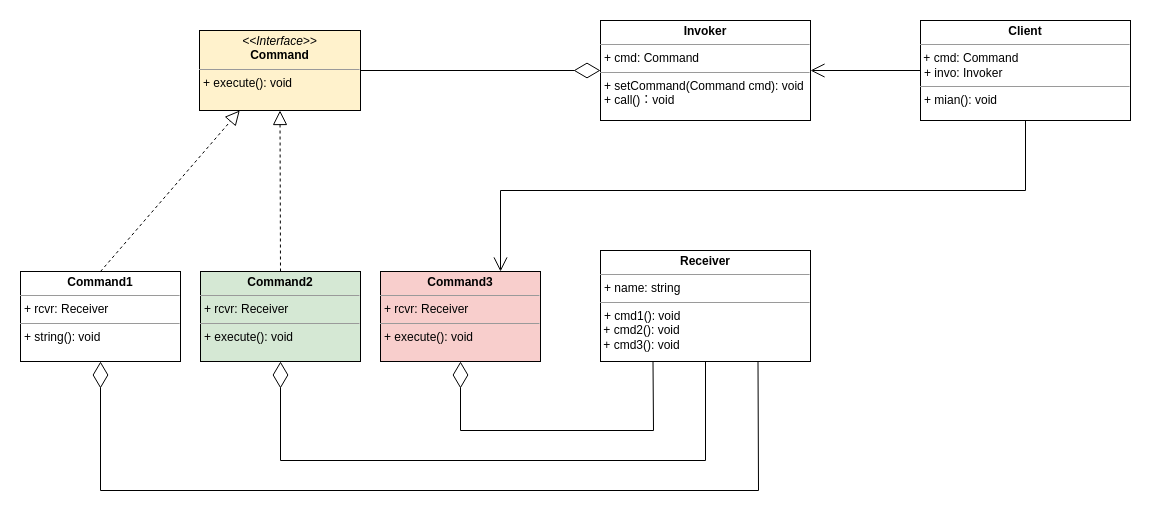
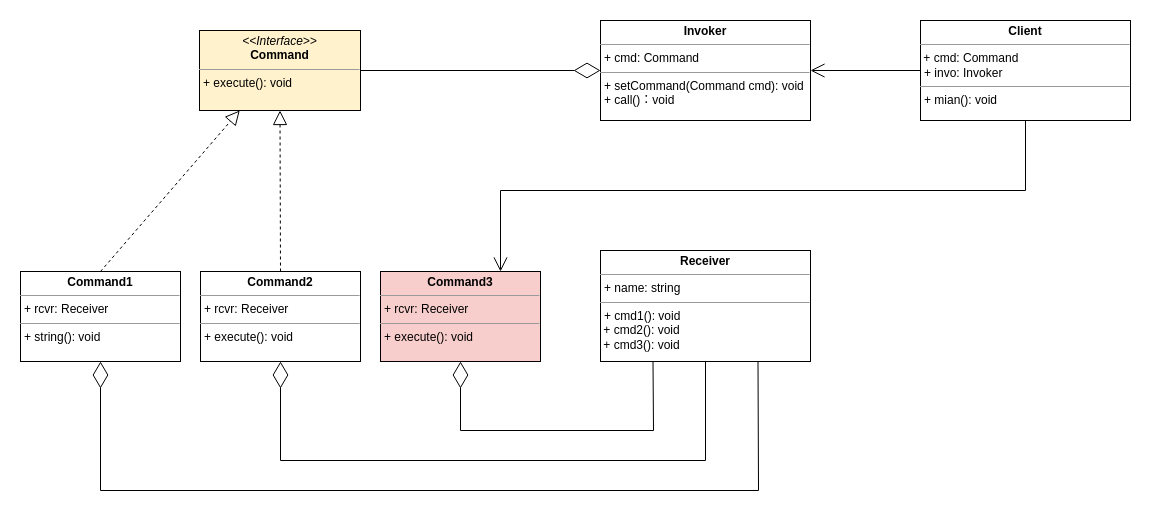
  <mxCell id="0" />
  <mxCell id="1" parent="0" />
  <mxCell id="2" value="&lt;p style=&quot;margin: 0px ; margin-top: 4px ; text-align: center&quot;&gt;&lt;i&gt;&amp;lt;&amp;lt;Interface&amp;gt;&amp;gt;&lt;/i&gt;&lt;br&gt;&lt;b&gt;Command&lt;/b&gt;&lt;/p&gt;&lt;hr size=&quot;1&quot;&gt;&lt;p style=&quot;margin: 0px ; margin-left: 4px&quot;&gt;+ execute(): void&lt;br&gt;&lt;/p&gt;" style="verticalAlign=top;align=left;overflow=fill;fontSize=12;fontFamily=Helvetica;html=1;fillColor=#fff2cc;" vertex="1" parent="1"><mxGeometry x="199" y="30" width="161" height="80" as="geometry" /></mxCell>
  <mxCell id="3" value="&lt;p style=&quot;margin: 0px ; margin-top: 4px ; text-align: center&quot;&gt;&lt;b&gt;Command3&lt;/b&gt;&lt;/p&gt;&lt;hr size=&quot;1&quot;&gt;&lt;p style=&quot;margin: 0px ; margin-left: 4px&quot;&gt;+ rcvr: Receiver&lt;/p&gt;&lt;hr size=&quot;1&quot;&gt;&lt;p style=&quot;margin: 0px ; margin-left: 4px&quot;&gt;+ execute(): void&lt;br&gt;&lt;/p&gt;" style="verticalAlign=top;align=left;overflow=fill;fontSize=12;fontFamily=Helvetica;html=1;fillColor=#f8cecc;" vertex="1" parent="1"><mxGeometry x="380" y="271" width="160" height="90" as="geometry" /></mxCell>
  <mxCell id="4" value="" style="endArrow=block;dashed=1;endFill=0;endSize=12;html=1;rounded=0;entryX=0.5;entryY=1;entryDx=0;entryDy=0;exitX=0.5;exitY=0;exitDx=0;exitDy=0;" edge="1" parent="1" target="2"><mxGeometry width="160" relative="1" as="geometry"><mxPoint x="280" y="271" as="sourcePoint" /><mxPoint x="250" y="250" as="targetPoint" /></mxGeometry></mxCell>
  <mxCell id="5" value="" style="endArrow=block;dashed=1;endFill=0;endSize=12;html=1;rounded=0;entryX=0.25;entryY=1;entryDx=0;entryDy=0;exitX=0.5;exitY=0;exitDx=0;exitDy=0;" edge="1" parent="1" target="2"><mxGeometry width="160" relative="1" as="geometry"><mxPoint x="100" y="271" as="sourcePoint" /><mxPoint x="120" y="250" as="targetPoint" /></mxGeometry></mxCell>
  <mxCell id="6" value="&lt;p style=&quot;margin: 0px ; margin-top: 4px ; text-align: center&quot;&gt;&lt;b&gt;Invoker&lt;/b&gt;&lt;/p&gt;&lt;hr size=&quot;1&quot;&gt;&lt;p style=&quot;margin: 0px ; margin-left: 4px&quot;&gt;+ cmd: Command&lt;/p&gt;&lt;hr size=&quot;1&quot;&gt;&lt;p style=&quot;margin: 0px ; margin-left: 4px&quot;&gt;+ setCommand(Command cmd): void&lt;/p&gt;&lt;p style=&quot;margin: 0px ; margin-left: 4px&quot;&gt;+ call()：void&lt;br&gt;&lt;/p&gt;" style="verticalAlign=top;align=left;overflow=fill;fontSize=12;fontFamily=Helvetica;html=1;" vertex="1" parent="1"><mxGeometry x="600" y="20" width="210" height="100" as="geometry" /></mxCell>
  <mxCell id="7" value="&lt;p style=&quot;margin: 0px ; margin-top: 4px ; text-align: center&quot;&gt;&lt;b&gt;Receiver&lt;/b&gt;&lt;/p&gt;&lt;hr size=&quot;1&quot;&gt;&lt;p style=&quot;margin: 0px ; margin-left: 4px&quot;&gt;+ name: string&lt;/p&gt;&lt;hr size=&quot;1&quot;&gt;&lt;p style=&quot;margin: 0px ; margin-left: 4px&quot;&gt;+ cmd1(): void&lt;/p&gt;&amp;nbsp;+ cmd2(): void&lt;br&gt;&amp;nbsp;+ cmd3(): void&lt;br&gt;&lt;p style=&quot;margin: 0px ; margin-left: 4px&quot;&gt;&lt;br&gt;&lt;/p&gt;" style="verticalAlign=top;align=left;overflow=fill;fontSize=12;fontFamily=Helvetica;html=1;" vertex="1" parent="1"><mxGeometry x="600" y="250" width="210" height="111" as="geometry" /></mxCell>
  <mxCell id="8" value="" style="endArrow=diamondThin;endFill=0;endSize=24;html=1;rounded=0;entryX=0;entryY=0.5;entryDx=0;entryDy=0;exitX=1;exitY=0.5;exitDx=0;exitDy=0;" edge="1" parent="1" source="2" target="6"><mxGeometry width="160" relative="1" as="geometry"><mxPoint x="360" y="74.5" as="sourcePoint" /><mxPoint x="520" y="74.5" as="targetPoint" /></mxGeometry></mxCell>
  <mxCell id="9" value="" style="endArrow=diamondThin;endFill=0;endSize=24;html=1;rounded=0;entryX=0.5;entryY=1;entryDx=0;entryDy=0;exitX=0.25;exitY=1;exitDx=0;exitDy=0;" edge="1" parent="1" source="7" target="3"><mxGeometry width="160" relative="1" as="geometry"><mxPoint x="520" y="140" as="sourcePoint" /><mxPoint x="760" y="140.5" as="targetPoint" /><Array as="points"><mxPoint x="653" y="430" /><mxPoint x="460" y="430" /></Array></mxGeometry></mxCell>
  <mxCell id="10" value="&lt;p style=&quot;margin: 0px ; margin-top: 4px ; text-align: center&quot;&gt;&lt;b&gt;Client&lt;/b&gt;&lt;/p&gt;&lt;hr size=&quot;1&quot;&gt;&amp;nbsp;+ cmd: Command&lt;p style=&quot;margin: 0px ; margin-left: 4px&quot;&gt;+ invo: Invoker&lt;/p&gt;&lt;hr size=&quot;1&quot;&gt;&lt;p style=&quot;margin: 0px ; margin-left: 4px&quot;&gt;+ mian(): void&lt;/p&gt;" style="verticalAlign=top;align=left;overflow=fill;fontSize=12;fontFamily=Helvetica;html=1;" vertex="1" parent="1"><mxGeometry x="920" y="20" width="210" height="100" as="geometry" /></mxCell>
  <mxCell id="11" value="" style="endArrow=open;endFill=1;endSize=12;html=1;rounded=0;exitX=0;exitY=0.5;exitDx=0;exitDy=0;entryX=1;entryY=0.5;entryDx=0;entryDy=0;" edge="1" parent="1" source="10" target="6"><mxGeometry width="160" relative="1" as="geometry"><mxPoint x="730" y="460" as="sourcePoint" /><mxPoint x="890" y="460" as="targetPoint" /></mxGeometry></mxCell>
  <mxCell id="12" value="" style="endArrow=open;endFill=1;endSize=12;html=1;rounded=0;exitX=0.5;exitY=1;exitDx=0;exitDy=0;entryX=0.75;entryY=0;entryDx=0;entryDy=0;" edge="1" parent="1" source="10" target="3"><mxGeometry width="160" relative="1" as="geometry"><mxPoint x="950" y="250" as="sourcePoint" /><mxPoint x="840" y="250" as="targetPoint" /><Array as="points"><mxPoint x="1025" y="190" /><mxPoint x="500" y="190" /></Array></mxGeometry></mxCell>
- <mxCell id="13" value="&lt;p style=&quot;margin: 0px ; margin-top: 4px ; text-align: center&quot;&gt;&lt;b&gt;Command2&lt;/b&gt;&lt;/p&gt;&lt;hr size=&quot;1&quot;&gt;&lt;p style=&quot;margin: 0px ; margin-left: 4px&quot;&gt;+ rcvr: Receiver&lt;/p&gt;&lt;hr size=&quot;1&quot;&gt;&lt;p style=&quot;margin: 0px ; margin-left: 4px&quot;&gt;+ execute(): void&lt;br&gt;&lt;/p&gt;" style="verticalAlign=top;align=left;overflow=fill;fontSize=12;fontFamily=Helvetica;html=1;fillColor=#d5e8d4;" vertex="1" parent="1"><mxGeometry x="200" y="271" width="160" height="90" as="geometry" /></mxCell>
+ <mxCell id="13" value="&lt;p style=&quot;margin: 0px ; margin-top: 4px ; text-align: center&quot;&gt;&lt;b&gt;Command2&lt;/b&gt;&lt;/p&gt;&lt;hr size=&quot;1&quot;&gt;&lt;p style=&quot;margin: 0px ; margin-left: 4px&quot;&gt;+ rcvr: Receiver&lt;/p&gt;&lt;hr size=&quot;1&quot;&gt;&lt;p style=&quot;margin: 0px ; margin-left: 4px&quot;&gt;+ execute(): void&lt;br&gt;&lt;/p&gt;" style="verticalAlign=top;align=left;overflow=fill;fontSize=12;fontFamily=Helvetica;html=1;" vertex="1" parent="1"><mxGeometry x="200" y="271" width="160" height="90" as="geometry" /></mxCell>
  <mxCell id="14" value="&lt;p style=&quot;margin: 0px ; margin-top: 4px ; text-align: center&quot;&gt;&lt;b&gt;Command1&lt;/b&gt;&lt;/p&gt;&lt;hr size=&quot;1&quot;&gt;&lt;p style=&quot;margin: 0px ; margin-left: 4px&quot;&gt;+ rcvr: Receiver&lt;/p&gt;&lt;hr size=&quot;1&quot;&gt;&lt;p style=&quot;margin: 0px ; margin-left: 4px&quot;&gt;+ string(): void&lt;br&gt;&lt;/p&gt;" style="verticalAlign=top;align=left;overflow=fill;fontSize=12;fontFamily=Helvetica;html=1;" vertex="1" parent="1"><mxGeometry x="20" y="271" width="160" height="90" as="geometry" /></mxCell>
  <mxCell id="15" value="" style="endArrow=diamondThin;endFill=0;endSize=24;html=1;rounded=0;entryX=0.5;entryY=1;entryDx=0;entryDy=0;exitX=0.75;exitY=1;exitDx=0;exitDy=0;" edge="1" parent="1" source="7" target="14"><mxGeometry width="160" relative="1" as="geometry"><mxPoint x="440" y="180" as="sourcePoint" /><mxPoint x="195" y="180" as="targetPoint" /><Array as="points"><mxPoint x="758" y="490" /><mxPoint x="100" y="490" /></Array></mxGeometry></mxCell>
  <mxCell id="16" value="" style="endArrow=diamondThin;endFill=0;endSize=24;html=1;rounded=0;entryX=0.5;entryY=1;entryDx=0;entryDy=0;exitX=0.5;exitY=1;exitDx=0;exitDy=0;" edge="1" parent="1" source="7" target="13"><mxGeometry width="160" relative="1" as="geometry"><mxPoint x="460" y="170" as="sourcePoint" /><mxPoint x="215" y="170" as="targetPoint" /><Array as="points"><mxPoint x="705" y="460" /><mxPoint x="280" y="460" /></Array></mxGeometry></mxCell>
